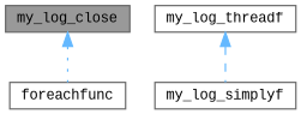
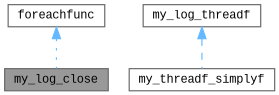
  digraph {
    fontname="Liberation Mono"
    rankdir=TB
    node [color=grey40 fillcolor=white fontname="Liberation Mono" fontsize=10 shape=box style=filled]
    edge [color=steelblue1 dir=back fontname="Liberation Mono" fontsize=10 labelfontname=Helvetica labelfontsize=10]
    n1 [color=gray40 fillcolor=grey60 fontcolor=black height=0.2 label=my_log_close width=0.4]
    n2 [height=0.2 label=foreachfunc width=0.4]
    n3 [height=0.2 label=my_log_threadf width=0.4]
-   n4 [height=0.2 label=my_log_simplyf width=0.4]
-   n1 -> n2 [style=dotted]
+   n4 [height=0.2 label=my_threadf_simplyf width=0.4]
+   n2 -> n1 [style=dotted]
    n3 -> n4 [style=dashed]
  }
